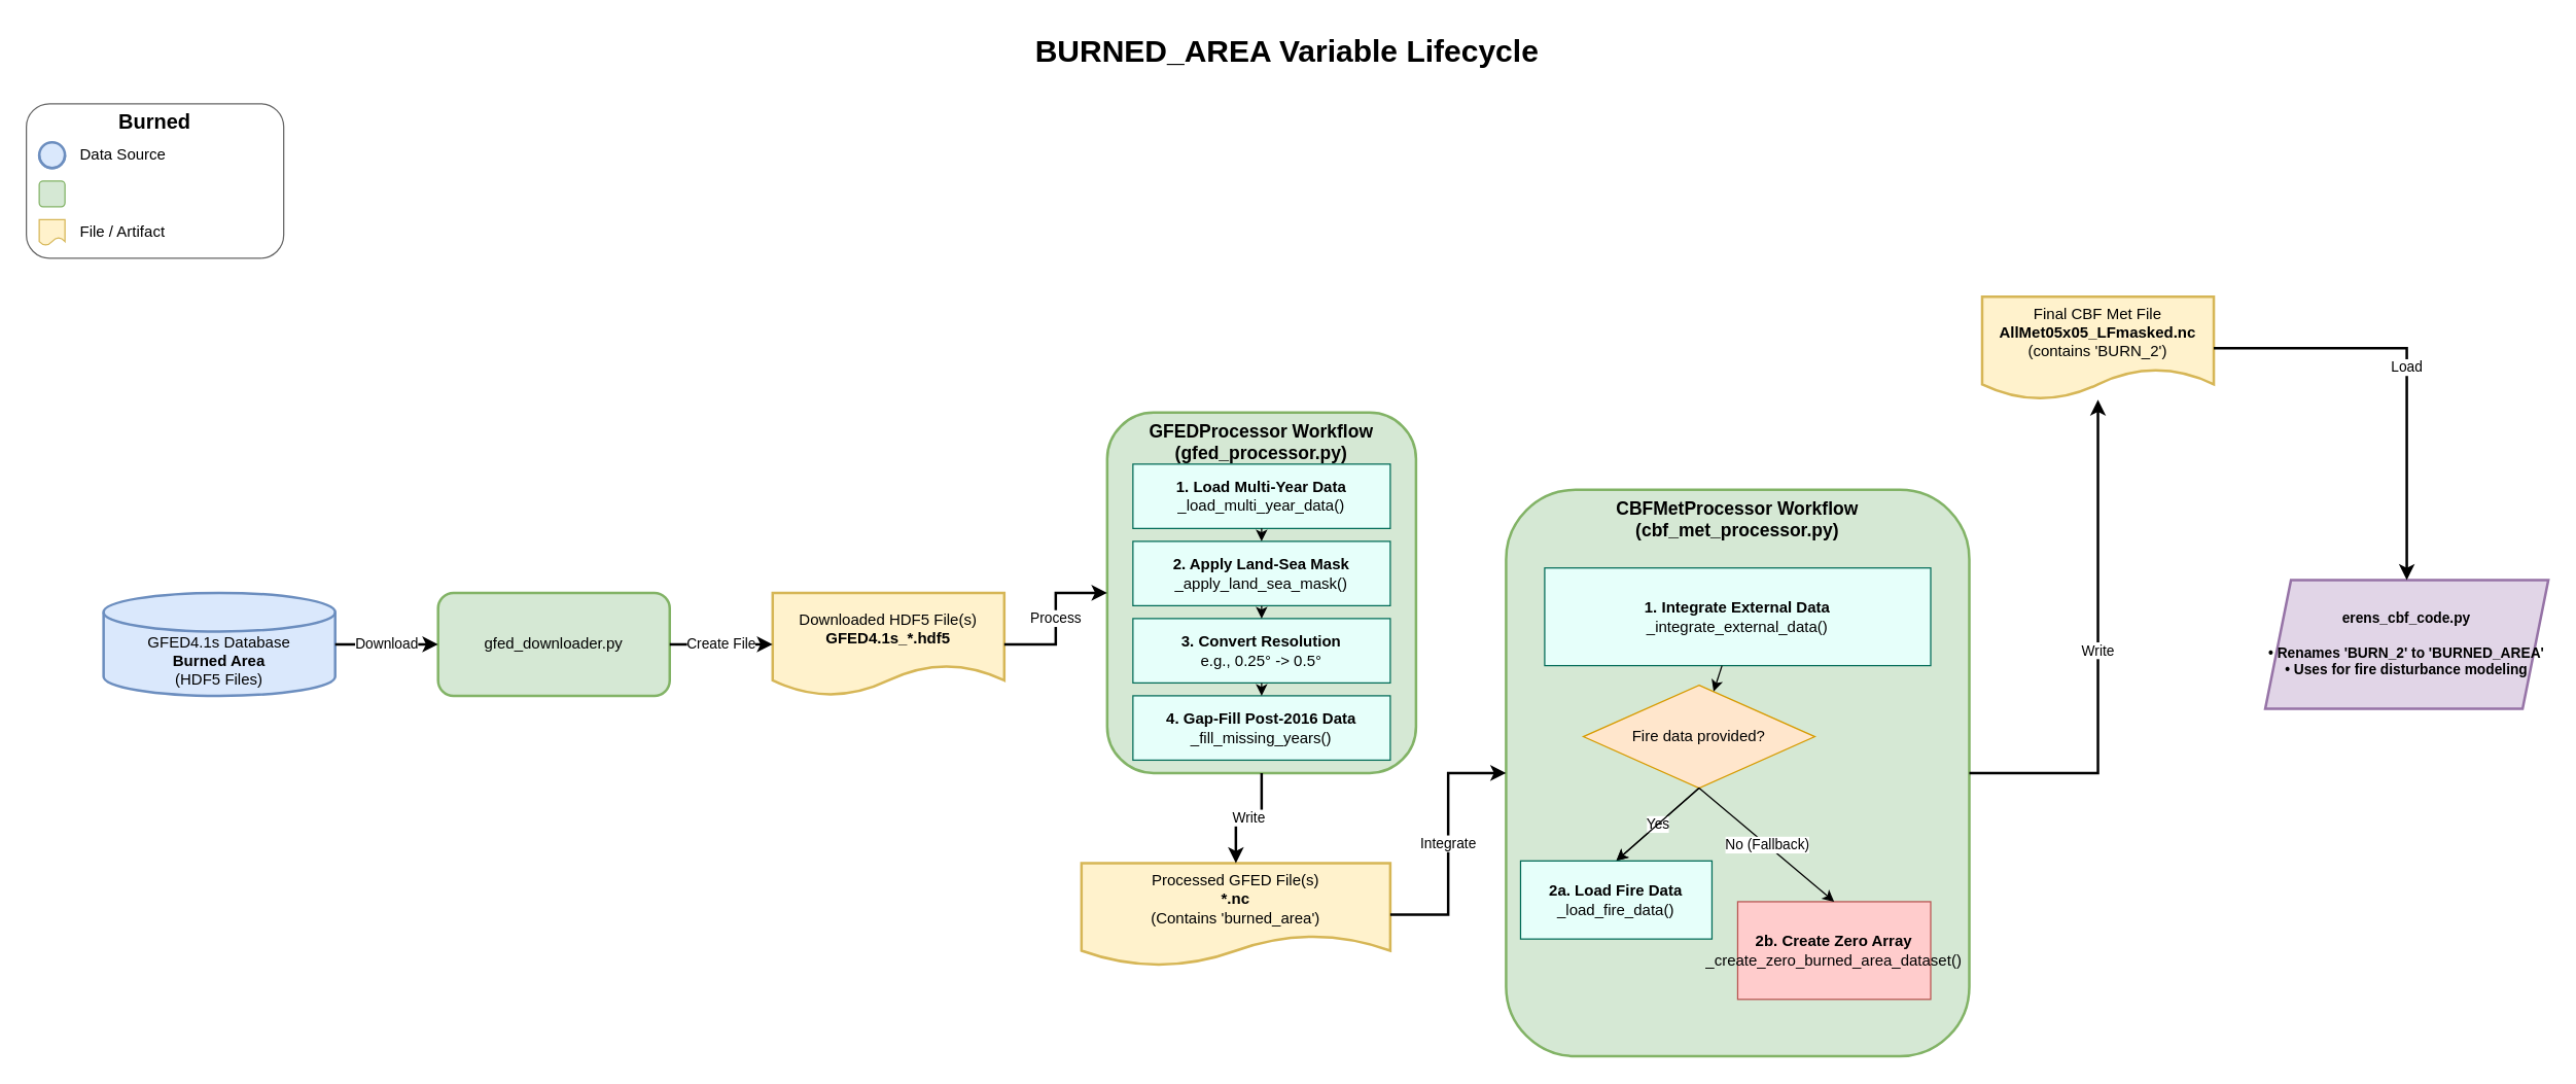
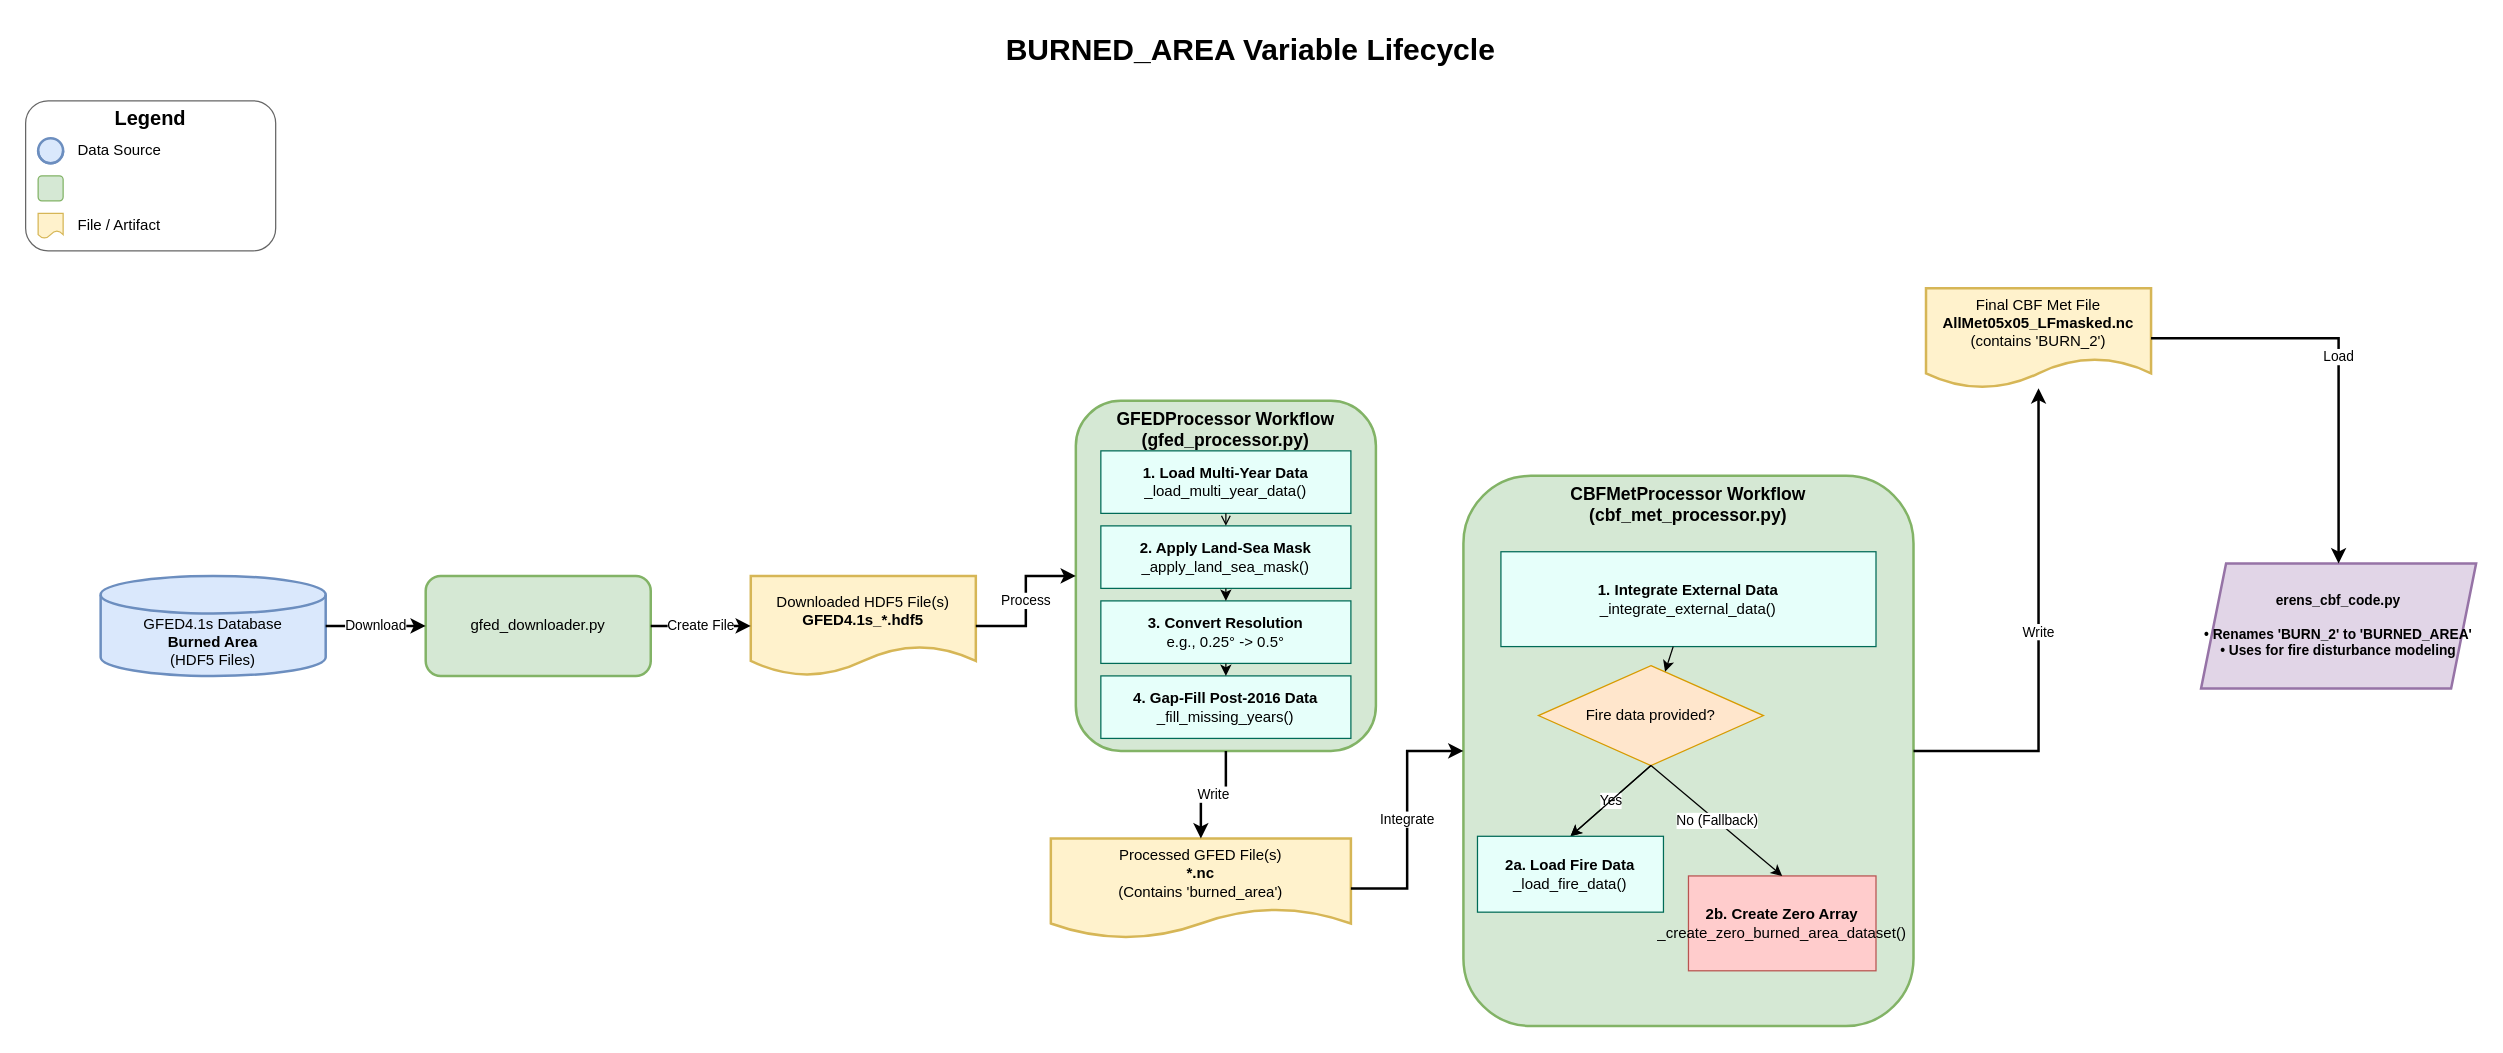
  <mxCell id="0" />
  <mxCell id="1" parent="0" />
  <mxCell id="2" value="BURNED_AREA Variable Lifecycle" style="text;html=1;strokeColor=none;fillColor=none;align=center;verticalAlign=middle;whiteSpace=wrap;rounded=0;fontSize=24;fontStyle=1" parent="1" vertex="1"><mxGeometry x="300" y="20" width="1400" height="40" as="geometry" /></mxCell>
  <mxCell id="3" value="" style="rounded=1;whiteSpace=wrap;html=1;strokeColor=#666666;fillColor=none;" parent="1" vertex="1"><mxGeometry x="20" y="80" width="200" height="120" as="geometry" /></mxCell>
- <mxCell id="4" value="Burned" style="text;html=1;strokeColor=none;fillColor=none;align=center;verticalAlign=middle;whiteSpace=wrap;rounded=0;fontStyle=1;fontSize=16;" parent="1" vertex="1"><mxGeometry x="30" y="84" width="180" height="20" as="geometry" /></mxCell>
+ <mxCell id="4" value="Legend" style="text;html=1;strokeColor=none;fillColor=none;align=center;verticalAlign=middle;whiteSpace=wrap;rounded=0;fontStyle=1;fontSize=16;" parent="1" vertex="1"><mxGeometry x="30" y="84" width="180" height="20" as="geometry" /></mxCell>
  <mxCell id="5" value="" style="shape=cylinder3;whiteSpace=wrap;html=1;boundedLbl=1;backgroundOutline=1;size=15;strokeWidth=2;fillColor=#dae8fc;strokeColor=#6c8ebf;" parent="1" vertex="1"><mxGeometry x="30" y="110" width="20" height="20" as="geometry" /></mxCell>
  <mxCell id="6" value="Data Source" style="text;html=1;strokeColor=none;fillColor=none;align=left;verticalAlign=middle;whiteSpace=wrap;rounded=0;" parent="1" vertex="1"><mxGeometry x="60" y="110" width="140" height="20" as="geometry" /></mxCell>
  <mxCell id="7" value="" style="rounded=1;whiteSpace=wrap;html=1;fillColor=#d5e8d4;strokeColor=#82b366;" parent="1" vertex="1"><mxGeometry x="30" y="140" width="20" height="20" as="geometry" /></mxCell>
  <mxCell id="8" value="" style="shape=document;whiteSpace=wrap;html=1;boundedLbl=1;fillColor=#fff2cc;strokeColor=#d6b656;" parent="1" vertex="1"><mxGeometry x="30" y="170" width="20" height="20" as="geometry" /></mxCell>
  <mxCell id="9" value="File / Artifact" style="text;html=1;strokeColor=none;fillColor=none;align=left;verticalAlign=middle;whiteSpace=wrap;rounded=0;" parent="1" vertex="1"><mxGeometry x="60" y="170" width="140" height="20" as="geometry" /></mxCell>
  <mxCell id="10" value="GFED4.1s Database&lt;br&gt;&lt;b&gt;Burned Area&lt;/b&gt;&lt;br&gt;(HDF5 Files)" style="shape=cylinder3;whiteSpace=wrap;html=1;boundedLbl=1;backgroundOutline=1;size=15;strokeWidth=2;fontSize=12;fontStyle=0;fillColor=#dae8fc;strokeColor=#6c8ebf;" parent="1" vertex="1"><mxGeometry x="80" y="460" width="180" height="80" as="geometry" /></mxCell>
  <mxCell id="11" value="gfed_downloader.py" style="rounded=1;whiteSpace=wrap;html=1;strokeWidth=2;fontSize=12;fillColor=#d5e8d4;strokeColor=#82b366;align=center;" parent="1" vertex="1"><mxGeometry x="340" y="460" width="180" height="80" as="geometry" /></mxCell>
  <mxCell id="12" value="Downloaded HDF5 File(s)&lt;br&gt;&lt;b&gt;GFED4.1s_*.hdf5&lt;/b&gt;" style="shape=document;whiteSpace=wrap;html=1;boundedLbl=1;strokeWidth=2;fontSize=12;fillColor=#fff2cc;strokeColor=#d6b656;" parent="1" vertex="1"><mxGeometry x="600" y="460" width="180" height="80" as="geometry" /></mxCell>
  <mxCell id="13" value="GFEDProcessor Workflow&lt;br&gt;(gfed_processor.py)" style="rounded=1;whiteSpace=wrap;html=1;strokeWidth=2;fontSize=14;fontStyle=1;align=center;verticalAlign=top;fillColor=#d5e8d4;strokeColor=#82b366;" parent="1" vertex="1"><mxGeometry x="860" y="320" width="240" height="280" as="geometry" /></mxCell>
  <mxCell id="14" value="&lt;b&gt;1. Load Multi-Year Data&lt;/b&gt;&lt;br&gt;_load_multi_year_data()" style="rounded=0;whiteSpace=wrap;html=1;align=center;fillColor=#e6fffa;strokeColor=#006b57;" parent="13" vertex="1"><mxGeometry x="20" y="40" width="200" height="50" as="geometry" /></mxCell>
  <mxCell id="15" value="&lt;b&gt;2. Apply Land-Sea Mask&lt;/b&gt;&lt;br&gt;_apply_land_sea_mask()" style="rounded=0;whiteSpace=wrap;html=1;align=center;fillColor=#e6fffa;strokeColor=#006b57;" parent="13" vertex="1"><mxGeometry x="20" y="100" width="200" height="50" as="geometry" /></mxCell>
  <mxCell id="16" value="&lt;b&gt;3. Convert Resolution&lt;/b&gt;&lt;br&gt;e.g., 0.25° -&amp;gt; 0.5°" style="rounded=0;whiteSpace=wrap;html=1;align=center;fillColor=#e6fffa;strokeColor=#006b57;" parent="13" vertex="1"><mxGeometry x="20" y="160" width="200" height="50" as="geometry" /></mxCell>
  <mxCell id="17" value="&lt;b&gt;4. Gap-Fill Post-2016 Data&lt;/b&gt;&lt;br&gt;_fill_missing_years()" style="rounded=0;whiteSpace=wrap;html=1;align=center;fillColor=#e6fffa;strokeColor=#006b57;" parent="13" vertex="1"><mxGeometry x="20" y="220" width="200" height="50" as="geometry" /></mxCell>
- <mxCell id="18" value="" style="endArrow=classic;html=1;rounded=0;" parent="13" source="14" target="15" edge="1"><mxGeometry width="50" height="50" relative="1" as="geometry"><mxPoint x="120" y="100" as="sourcePoint" /><mxPoint x="120" y="150" as="targetPoint" /></mxGeometry></mxCell>
+ <mxCell id="18" value="" style="endArrow=open;html=1;rounded=0;" parent="13" source="14" target="15" edge="1"><mxGeometry width="50" height="50" relative="1" as="geometry"><mxPoint x="120" y="100" as="sourcePoint" /><mxPoint x="120" y="150" as="targetPoint" /></mxGeometry></mxCell>
  <mxCell id="19" value="" style="endArrow=classic;html=1;rounded=0;" parent="13" source="15" target="16" edge="1"><mxGeometry width="50" height="50" relative="1" as="geometry"><mxPoint x="120" y="160" as="sourcePoint" /><mxPoint x="120" y="210" as="targetPoint" /></mxGeometry></mxCell>
  <mxCell id="20" value="" style="endArrow=classic;html=1;rounded=0;" parent="13" source="16" target="17" edge="1"><mxGeometry width="50" height="50" relative="1" as="geometry"><mxPoint x="120" y="220" as="sourcePoint" /><mxPoint x="120" y="270" as="targetPoint" /></mxGeometry></mxCell>
  <mxCell id="21" value="Processed GFED File(s)&lt;br&gt;&lt;b&gt;*.nc&lt;/b&gt;&lt;br&gt;(Contains 'burned_area')" style="shape=document;whiteSpace=wrap;html=1;boundedLbl=1;strokeWidth=2;fontSize=12;fillColor=#fff2cc;strokeColor=#d6b656;" parent="1" vertex="1"><mxGeometry x="840" y="670" width="240" height="80" as="geometry" /></mxCell>
  <mxCell id="22" value="CBFMetProcessor Workflow&lt;br&gt;(cbf_met_processor.py)" style="rounded=1;whiteSpace=wrap;html=1;strokeWidth=2;fontSize=14;fontStyle=1;align=center;verticalAlign=top;fillColor=#d5e8d4;strokeColor=#82b366;" parent="1" vertex="1"><mxGeometry x="1170" y="380" width="360" height="440" as="geometry" /></mxCell>
  <mxCell id="23" value="&lt;b&gt;1. Integrate External Data&lt;/b&gt;&lt;br&gt;_integrate_external_data()" style="rounded=0;whiteSpace=wrap;html=1;align=center;fillColor=#e6fffa;strokeColor=#006b57;" parent="22" vertex="1"><mxGeometry x="30.0" y="60.69" width="300.0" height="75.862" as="geometry" /></mxCell>
  <mxCell id="24" value="Fire data provided?" style="rhombus;whiteSpace=wrap;html=1;fillColor=#ffe6cc;strokeColor=#d79b00;" parent="22" vertex="1"><mxGeometry x="60.0" y="151.725" width="180" height="80" as="geometry" /></mxCell>
  <mxCell id="25" value="" style="endArrow=classic;html=1;rounded=0;" parent="22" source="23" target="24" edge="1"><mxGeometry width="50" height="50" relative="1" as="geometry"><mxPoint x="180" y="151.725" as="sourcePoint" /><mxPoint x="180" y="227.587" as="targetPoint" /></mxGeometry></mxCell>
  <mxCell id="26" value="Yes" style="endArrow=classic;html=1;rounded=0;exitX=0.5;exitY=1;exitDx=0;exitDy=0;entryX=0.5;entryY=0;entryDx=0;entryDy=0;" parent="22" source="24" target="28" edge="1"><mxGeometry width="50" height="50" relative="1" as="geometry"><mxPoint x="180" y="288.277" as="sourcePoint" /><mxPoint x="180" y="364.139" as="targetPoint" /></mxGeometry></mxCell>
  <mxCell id="27" value="" style="endArrow=classic;html=1;rounded=0;exitX=0.5;exitY=1;exitDx=0;exitDy=0;entryX=0.5;entryY=0;entryDx=0;entryDy=0;" edge="1" parent="22" source="24" target="28"><mxGeometry width="50" height="50" relative="1" as="geometry"><mxPoint x="1541.25" y="697.614" as="sourcePoint" /><mxPoint x="1541.25" y="789.288" as="targetPoint" /></mxGeometry></mxCell>
  <mxCell id="28" value="&lt;b&gt;2a. Load Fire Data&lt;/b&gt;&lt;br&gt;_load_fire_data()" style="rounded=0;whiteSpace=wrap;html=1;align=center;fillColor=#e6fffa;strokeColor=#006b57;" parent="22" vertex="1"><mxGeometry x="11.25" y="288.28" width="148.75" height="60.69" as="geometry" /></mxCell>
  <mxCell id="29" value="&lt;b&gt;2b. Create Zero Array&lt;/b&gt;&lt;br&gt;_create_zero_burned_area_dataset()" style="rounded=0;whiteSpace=wrap;html=1;align=center;fillColor=#ffcccc;strokeColor=#b85450;" parent="22" vertex="1"><mxGeometry x="180" y="320.001" width="149.996" height="75.866" as="geometry" /></mxCell>
  <mxCell id="30" value="No (Fallback)" style="endArrow=classic;html=1;rounded=0;entryX=0.5;entryY=0;entryDx=0;entryDy=0;exitX=0.5;exitY=1;exitDx=0;exitDy=0;" parent="22" source="24" target="29" edge="1"><mxGeometry width="50" height="50" relative="1" as="geometry"><mxPoint x="200" y="250" as="sourcePoint" /><mxPoint x="200" y="420.714" as="targetPoint" /></mxGeometry></mxCell>
  <mxCell id="31" value="Final CBF Met File&lt;br&gt;&lt;b&gt;AllMet05x05_LFmasked.nc&lt;/b&gt;&lt;br&gt;(contains 'BURN_2')" style="shape=document;whiteSpace=wrap;html=1;boundedLbl=1;strokeWidth=2;fontSize=12;fillColor=#fff2cc;strokeColor=#d6b656;" parent="1" vertex="1"><mxGeometry x="1540" y="230" width="180" height="80" as="geometry" /></mxCell>
  <mxCell id="32" value="erens_cbf_code.py&lt;br&gt;&lt;br&gt;• Renames 'BURN_2' to 'BURNED_AREA'&lt;br&gt;• Uses for fire disturbance modeling" style="shape=parallelogram;perimeter=parallelogramPerimeter;whiteSpace=wrap;html=1;fixedSize=1;strokeWidth=2;fontSize=11;fontStyle=1;fillColor=#e1d5e7;strokeColor=#9673a6;align=center;" parent="1" vertex="1"><mxGeometry x="1760" y="450" width="220" height="100" as="geometry" /></mxCell>
  <mxCell id="33" value="Download" style="edgeStyle=orthogonalEdgeStyle;rounded=0;orthogonalLoop=1;jettySize=auto;html=1;endArrow=classic;endFill=1;strokeWidth=2;" parent="1" source="10" target="11" edge="1"><mxGeometry relative="1" as="geometry" /></mxCell>
  <mxCell id="34" value="Create File" style="edgeStyle=orthogonalEdgeStyle;rounded=0;orthogonalLoop=1;jettySize=auto;html=1;endArrow=classic;endFill=1;strokeWidth=2;" parent="1" source="11" target="12" edge="1"><mxGeometry relative="1" as="geometry" /></mxCell>
  <mxCell id="35" value="Process" style="edgeStyle=orthogonalEdgeStyle;rounded=0;orthogonalLoop=1;jettySize=auto;html=1;endArrow=classic;endFill=1;strokeWidth=2;" parent="1" source="12" target="13" edge="1"><mxGeometry relative="1" as="geometry" /></mxCell>
  <mxCell id="36" value="Write" style="edgeStyle=orthogonalEdgeStyle;rounded=0;orthogonalLoop=1;jettySize=auto;html=1;endArrow=classic;endFill=1;strokeWidth=2;" parent="1" source="13" target="21" edge="1"><mxGeometry relative="1" as="geometry" /></mxCell>
  <mxCell id="37" value="Integrate" style="edgeStyle=orthogonalEdgeStyle;rounded=0;orthogonalLoop=1;jettySize=auto;html=1;endArrow=classic;endFill=1;strokeWidth=2;" parent="1" source="21" target="22" edge="1"><mxGeometry relative="1" as="geometry" /></mxCell>
  <mxCell id="38" value="Write" style="edgeStyle=orthogonalEdgeStyle;rounded=0;orthogonalLoop=1;jettySize=auto;html=1;endArrow=classic;endFill=1;strokeWidth=2;" parent="1" source="22" target="31" edge="1"><mxGeometry relative="1" as="geometry" /></mxCell>
  <mxCell id="39" value="Load" style="edgeStyle=orthogonalEdgeStyle;rounded=0;orthogonalLoop=1;jettySize=auto;html=1;endArrow=classic;endFill=1;strokeWidth=2;" parent="1" source="31" target="32" edge="1"><mxGeometry relative="1" as="geometry" /></mxCell>
